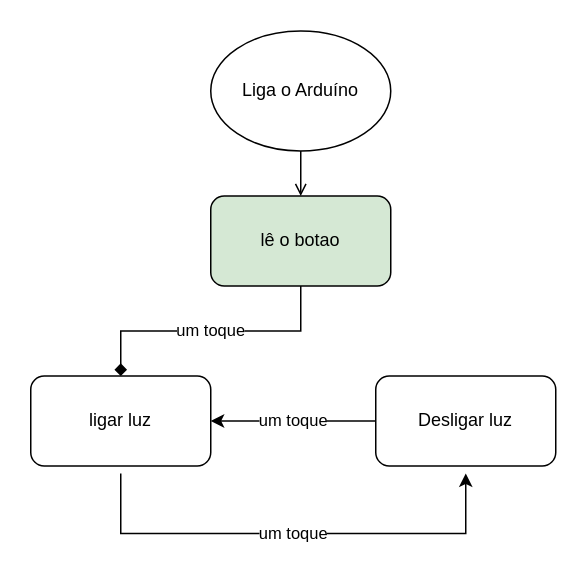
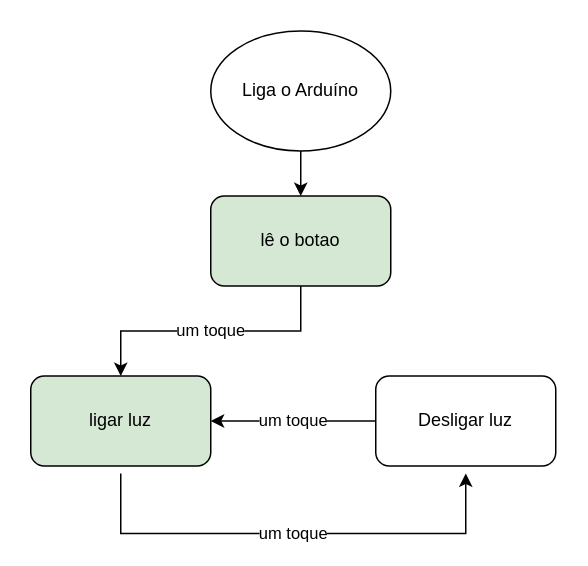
  <mxCell id="0" />
  <mxCell id="1" parent="0" />
- <mxCell id="2" style="edgeStyle=orthogonalEdgeStyle;rounded=0;orthogonalLoop=1;jettySize=auto;html=1;entryX=0.5;entryY=0;entryDx=0;entryDy=0;endArrow=open;" parent="1" source="3" target="5" edge="1"><mxGeometry relative="1" as="geometry" /></mxCell>
+ <mxCell id="2" style="edgeStyle=orthogonalEdgeStyle;rounded=0;orthogonalLoop=1;jettySize=auto;html=1;entryX=0.5;entryY=0;entryDx=0;entryDy=0;" parent="1" source="3" target="5" edge="1"><mxGeometry relative="1" as="geometry" /></mxCell>
  <mxCell id="3" value="Liga o Arduíno" style="ellipse;whiteSpace=wrap;html=1;" parent="1" vertex="1"><mxGeometry x="140" y="20" width="120" height="80" as="geometry" /></mxCell>
- <mxCell id="4" value="um toque" style="edgeStyle=orthogonalEdgeStyle;rounded=0;orthogonalLoop=1;jettySize=auto;html=1;entryX=0.5;entryY=0;entryDx=0;entryDy=0;endArrow=diamond;" parent="1" source="5" target="7" edge="1"><mxGeometry relative="1" as="geometry" /></mxCell>
+ <mxCell id="4" value="um toque" style="edgeStyle=orthogonalEdgeStyle;rounded=0;orthogonalLoop=1;jettySize=auto;html=1;entryX=0.5;entryY=0;entryDx=0;entryDy=0;" parent="1" source="5" target="7" edge="1"><mxGeometry relative="1" as="geometry" /></mxCell>
  <mxCell id="5" value="lê o botao" style="rounded=1;whiteSpace=wrap;html=1;fillColor=#d5e8d4;" parent="1" vertex="1"><mxGeometry x="140" y="130" width="120" height="60" as="geometry" /></mxCell>
  <mxCell id="6" value="um toque" style="edgeStyle=orthogonalEdgeStyle;rounded=0;orthogonalLoop=1;jettySize=auto;html=1;" edge="1" parent="1"><mxGeometry relative="1" as="geometry"><mxPoint x="80" y="315" as="sourcePoint" /><mxPoint x="310" y="315" as="targetPoint" /><Array as="points"><mxPoint x="80" y="355" /><mxPoint x="310" y="355" /></Array></mxGeometry></mxCell>
- <mxCell id="7" value="ligar luz" style="rounded=1;whiteSpace=wrap;html=1;" parent="1" vertex="1"><mxGeometry x="20" y="250" width="120" height="60" as="geometry" /></mxCell>
+ <mxCell id="7" value="ligar luz" style="rounded=1;whiteSpace=wrap;html=1;fillColor=#d5e8d4;" parent="1" vertex="1"><mxGeometry x="20" y="250" width="120" height="60" as="geometry" /></mxCell>
  <mxCell id="8" value="um toque" style="edgeStyle=orthogonalEdgeStyle;rounded=0;orthogonalLoop=1;jettySize=auto;html=1;" edge="1" parent="1" source="9" target="7"><mxGeometry relative="1" as="geometry" /></mxCell>
  <mxCell id="9" value="Desligar luz" style="rounded=1;whiteSpace=wrap;html=1;" parent="1" vertex="1"><mxGeometry x="250" y="250" width="120" height="60" as="geometry" /></mxCell>
